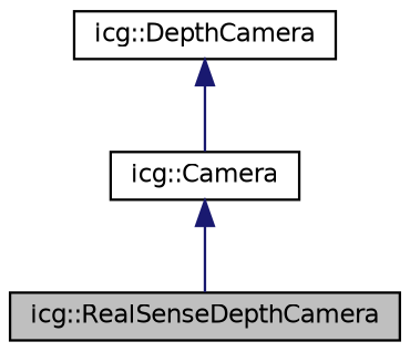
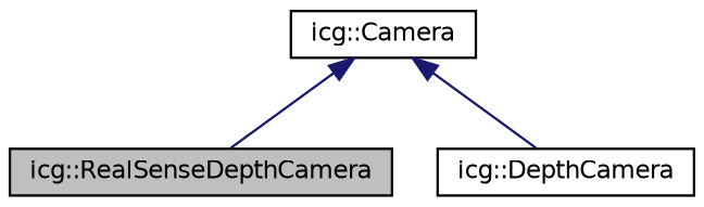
  digraph {
    node [color=black fillcolor=white fontname=Helvetica fontsize=10 shape=record style=filled]
    edge [color=midnightblue dir=back fontname=Helvetica fontsize=10 labelfontname=Helvetica labelfontsize=10 style=solid]
    n1 [fillcolor=grey75 fontcolor=black height=0.2 label="icg::RealSenseDepthCamera" width=0.4]
    n2 [height=0.2 label="icg::DepthCamera" width=0.4]
    n3 [height=0.2 label="icg::Camera" width=0.4]
    n3 -> n1
-   n2 -> n3
+   n3 -> n2
  }
